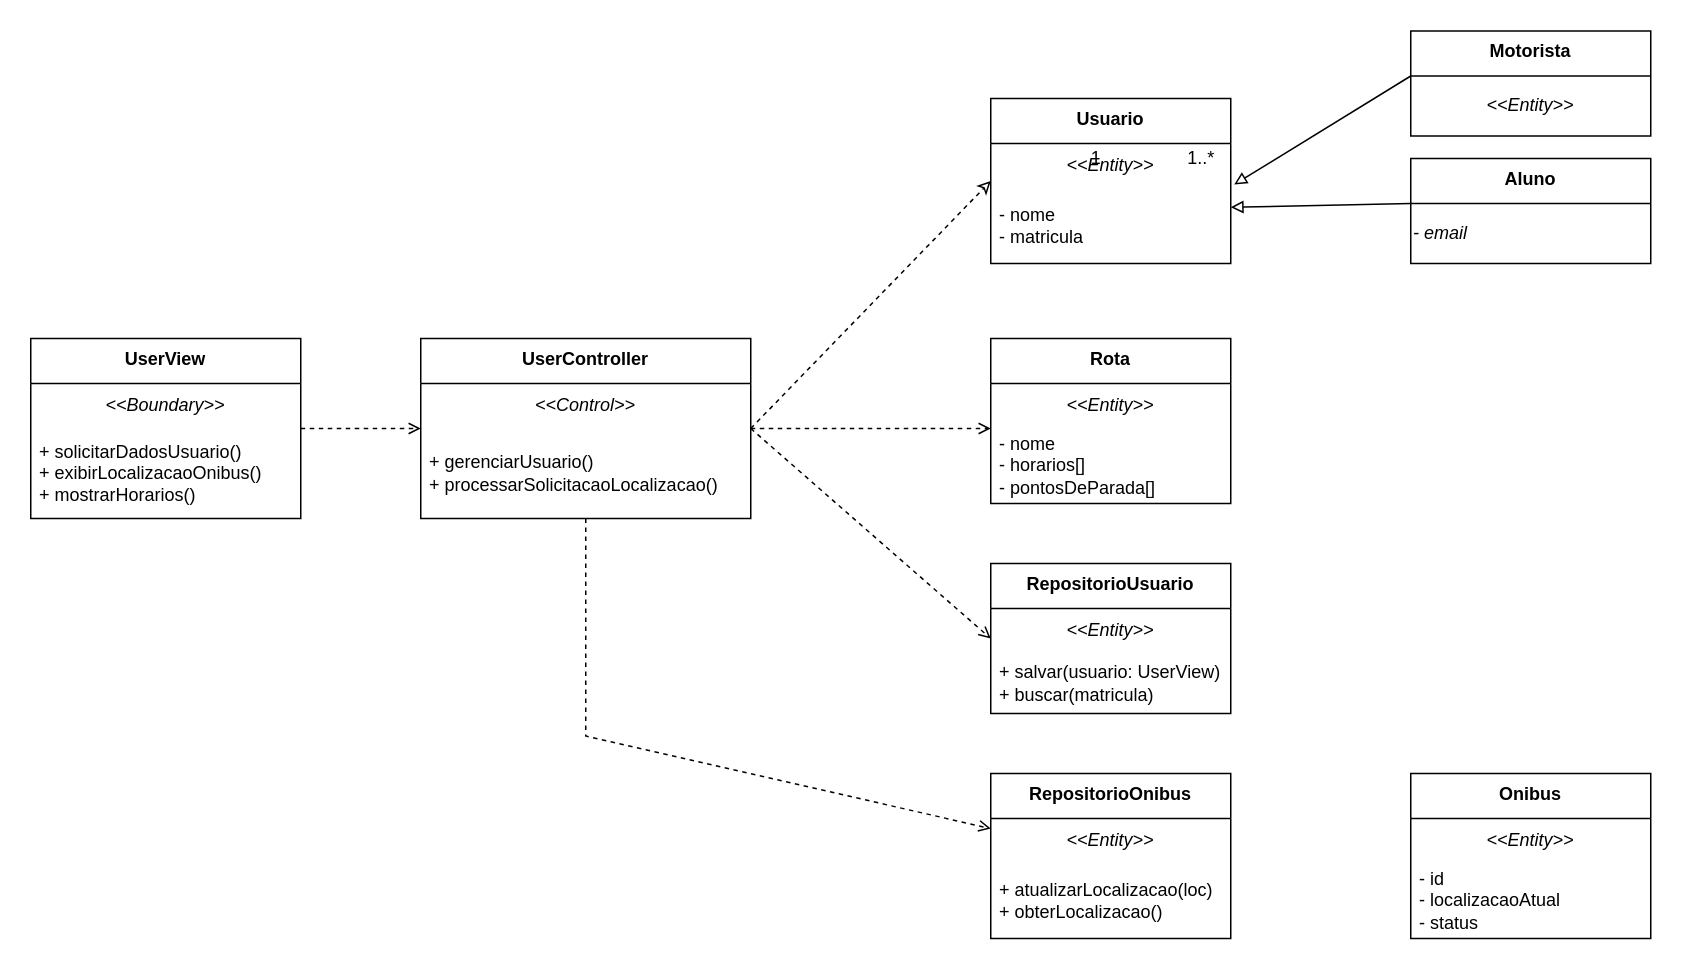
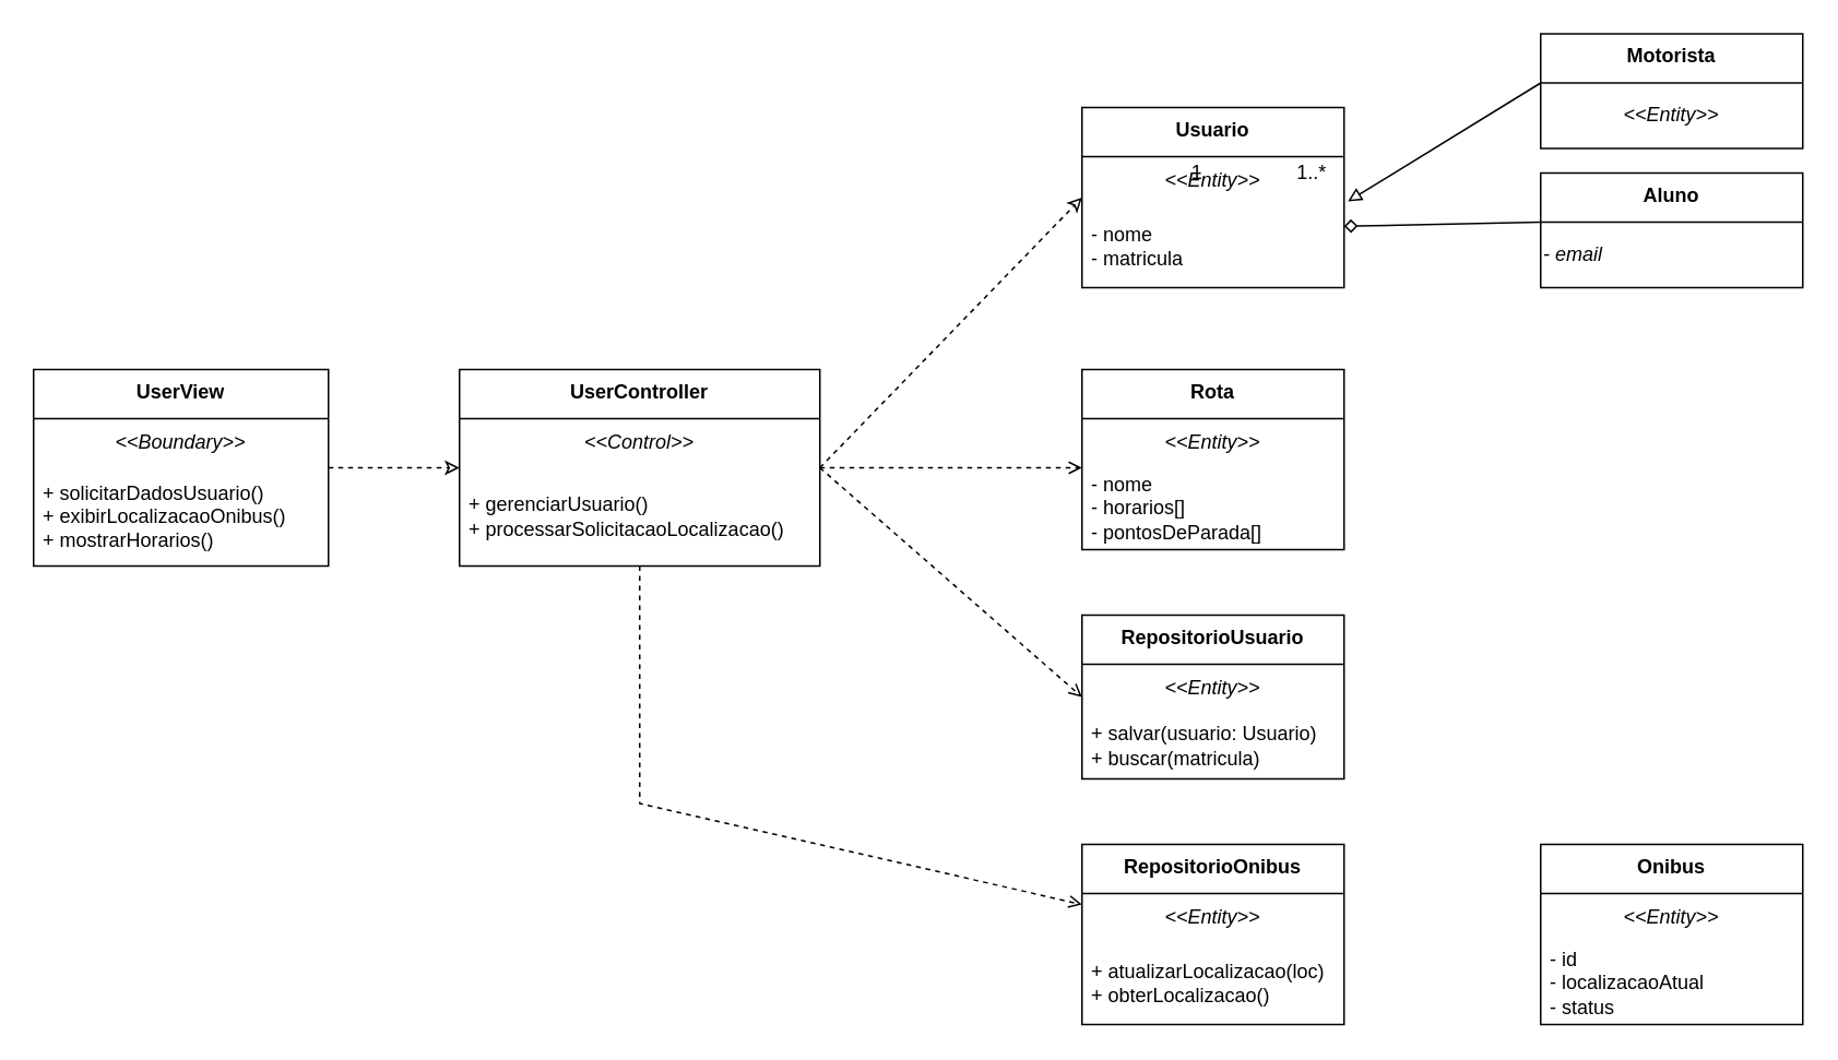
  <mxCell id="0" />
  <mxCell id="1" parent="0" />
  <mxCell id="2" value="UserView" style="swimlane;fontStyle=1;align=center;verticalAlign=top;childLayout=stackLayout;horizontal=1;startSize=30;horizontalStack=0;resizeParent=1;resizeParentMax=0;resizeLast=0;collapsible=0;marginBottom=0;html=1;whiteSpace=wrap;" parent="1" vertex="1"><mxGeometry x="20" y="225" width="180" height="120" as="geometry" /></mxCell>
  <mxCell id="3" value="&lt;i&gt;&amp;lt;&amp;lt;Boundary&amp;gt;&amp;gt;&lt;/i&gt;" style="text;html=1;strokeColor=none;fillColor=none;align=center;verticalAlign=middle;whiteSpace=wrap;rounded=0;" parent="2" vertex="1"><mxGeometry y="30" width="180" height="30" as="geometry" /></mxCell>
  <mxCell id="4" value="+ solicitarDadosUsuario()&lt;br&gt;+ exibirLocalizacaoOnibus()&lt;br&gt;+ mostrarHorarios()" style="text;html=1;strokeColor=none;fillColor=none;align=left;verticalAlign=middle;whiteSpace=wrap;rounded=0;spacingLeft=4;" parent="2" vertex="1"><mxGeometry y="60" width="180" height="60" as="geometry" /></mxCell>
  <mxCell id="5" value="UserController" style="swimlane;fontStyle=1;align=center;verticalAlign=top;childLayout=stackLayout;horizontal=1;startSize=30;horizontalStack=0;resizeParent=1;resizeParentMax=0;resizeLast=0;collapsible=0;marginBottom=0;html=1;whiteSpace=wrap;" parent="1" vertex="1"><mxGeometry x="280" y="225" width="220" height="120" as="geometry" /></mxCell>
  <mxCell id="6" value="&lt;i&gt;&amp;lt;&amp;lt;Control&amp;gt;&amp;gt;&lt;/i&gt;" style="text;html=1;strokeColor=none;fillColor=none;align=center;verticalAlign=middle;whiteSpace=wrap;rounded=0;" parent="5" vertex="1"><mxGeometry y="30" width="220" height="30" as="geometry" /></mxCell>
  <mxCell id="7" value="+ gerenciarUsuario()&lt;br&gt;+ processarSolicitacaoLocalizacao()" style="text;html=1;strokeColor=none;fillColor=none;align=left;verticalAlign=middle;whiteSpace=wrap;rounded=0;spacingLeft=4;" parent="5" vertex="1"><mxGeometry y="60" width="220" height="60" as="geometry" /></mxCell>
  <mxCell id="8" value="Usuario" style="swimlane;fontStyle=1;align=center;verticalAlign=top;childLayout=stackLayout;horizontal=1;startSize=30;horizontalStack=0;resizeParent=1;resizeParentMax=0;resizeLast=0;collapsible=0;marginBottom=0;html=1;whiteSpace=wrap;" parent="1" vertex="1"><mxGeometry x="660" y="65" width="160" height="110" as="geometry" /></mxCell>
  <mxCell id="9" value="&lt;i&gt;&amp;lt;&amp;lt;Entity&amp;gt;&amp;gt;&lt;/i&gt;" style="text;html=1;strokeColor=none;fillColor=none;align=center;verticalAlign=middle;whiteSpace=wrap;rounded=0;" parent="8" vertex="1"><mxGeometry y="30" width="160" height="30" as="geometry" /></mxCell>
  <mxCell id="10" value="- nome&lt;br&gt;- matricula" style="text;html=1;strokeColor=none;fillColor=none;align=left;verticalAlign=middle;whiteSpace=wrap;rounded=0;spacingLeft=4;" parent="8" vertex="1"><mxGeometry y="60" width="160" height="50" as="geometry" /></mxCell>
  <mxCell id="11" value="Aluno" style="swimlane;fontStyle=1;align=center;verticalAlign=top;childLayout=stackLayout;horizontal=1;startSize=30;horizontalStack=0;resizeParent=1;resizeParentMax=0;resizeLast=0;collapsible=0;marginBottom=0;html=1;whiteSpace=wrap;" parent="1" vertex="1"><mxGeometry x="940" y="105" width="160" height="70" as="geometry" /></mxCell>
  <mxCell id="12" value="&lt;i&gt;- email&lt;/i&gt;" style="text;html=1;strokeColor=none;fillColor=none;align=left;verticalAlign=middle;whiteSpace=wrap;rounded=0;" parent="11" vertex="1"><mxGeometry y="30" width="160" height="40" as="geometry" /></mxCell>
  <mxCell id="13" value="Motorista" style="swimlane;fontStyle=1;align=center;verticalAlign=top;childLayout=stackLayout;horizontal=1;startSize=30;horizontalStack=0;resizeParent=1;resizeParentMax=0;resizeLast=0;collapsible=0;marginBottom=0;html=1;whiteSpace=wrap;" parent="1" vertex="1"><mxGeometry x="940" y="20" width="160" height="70" as="geometry" /></mxCell>
  <mxCell id="14" value="&lt;i&gt;&amp;lt;&amp;lt;Entity&amp;gt;&amp;gt;&lt;/i&gt;" style="text;html=1;strokeColor=none;fillColor=none;align=center;verticalAlign=middle;whiteSpace=wrap;rounded=0;" parent="13" vertex="1"><mxGeometry y="30" width="160" height="40" as="geometry" /></mxCell>
  <mxCell id="15" value="Onibus" style="swimlane;fontStyle=1;align=center;verticalAlign=top;childLayout=stackLayout;horizontal=1;startSize=30;horizontalStack=0;resizeParent=1;resizeParentMax=0;resizeLast=0;collapsible=0;marginBottom=0;html=1;whiteSpace=wrap;" parent="1" vertex="1"><mxGeometry x="940" y="515" width="160" height="110" as="geometry" /></mxCell>
  <mxCell id="16" value="&lt;i&gt;&amp;lt;&amp;lt;Entity&amp;gt;&amp;gt;&lt;/i&gt;" style="text;html=1;strokeColor=none;fillColor=none;align=center;verticalAlign=middle;whiteSpace=wrap;rounded=0;" parent="15" vertex="1"><mxGeometry y="30" width="160" height="30" as="geometry" /></mxCell>
  <mxCell id="17" value="- id&lt;br&gt;- localizacaoAtual&lt;br&gt;- status" style="text;html=1;strokeColor=none;fillColor=none;align=left;verticalAlign=middle;whiteSpace=wrap;rounded=0;spacingLeft=4;" parent="15" vertex="1"><mxGeometry y="60" width="160" height="50" as="geometry" /></mxCell>
  <mxCell id="18" value="Rota" style="swimlane;fontStyle=1;align=center;verticalAlign=top;childLayout=stackLayout;horizontal=1;startSize=30;horizontalStack=0;resizeParent=1;resizeParentMax=0;resizeLast=0;collapsible=0;marginBottom=0;html=1;whiteSpace=wrap;" parent="1" vertex="1"><mxGeometry x="660" y="225" width="160" height="110" as="geometry" /></mxCell>
  <mxCell id="19" value="&lt;i&gt;&amp;lt;&amp;lt;Entity&amp;gt;&amp;gt;&lt;/i&gt;" style="text;html=1;strokeColor=none;fillColor=none;align=center;verticalAlign=middle;whiteSpace=wrap;rounded=0;" parent="18" vertex="1"><mxGeometry y="30" width="160" height="30" as="geometry" /></mxCell>
  <mxCell id="20" value="- nome&lt;br&gt;- horarios[]&lt;br&gt;- pontosDeParada[]" style="text;html=1;strokeColor=none;fillColor=none;align=left;verticalAlign=middle;whiteSpace=wrap;rounded=0;spacingLeft=4;" parent="18" vertex="1"><mxGeometry y="60" width="160" height="50" as="geometry" /></mxCell>
  <mxCell id="21" value="RepositorioUsuario" style="swimlane;fontStyle=1;align=center;verticalAlign=top;childLayout=stackLayout;horizontal=1;startSize=30;horizontalStack=0;resizeParent=1;resizeParentMax=0;resizeLast=0;collapsible=0;marginBottom=0;html=1;whiteSpace=wrap;" parent="1" vertex="1"><mxGeometry x="660" y="375" width="160" height="100" as="geometry" /></mxCell>
  <mxCell id="22" value="&lt;i&gt;&amp;lt;&amp;lt;Entity&amp;gt;&amp;gt;&lt;/i&gt;" style="text;html=1;strokeColor=none;fillColor=none;align=center;verticalAlign=middle;whiteSpace=wrap;rounded=0;" parent="21" vertex="1"><mxGeometry y="30" width="160" height="30" as="geometry" /></mxCell>
- <mxCell id="23" value="+ salvar(usuario: UserView)&lt;br&gt;+ buscar(matricula)" style="text;html=1;strokeColor=none;fillColor=none;align=left;verticalAlign=middle;whiteSpace=wrap;rounded=0;spacingLeft=4;" parent="21" vertex="1"><mxGeometry y="60" width="160" height="40" as="geometry" /></mxCell>
+ <mxCell id="23" value="+ salvar(usuario: Usuario)&lt;br&gt;+ buscar(matricula)" style="text;html=1;strokeColor=none;fillColor=none;align=left;verticalAlign=middle;whiteSpace=wrap;rounded=0;spacingLeft=4;" parent="21" vertex="1"><mxGeometry y="60" width="160" height="40" as="geometry" /></mxCell>
  <mxCell id="24" value="RepositorioOnibus" style="swimlane;fontStyle=1;align=center;verticalAlign=top;childLayout=stackLayout;horizontal=1;startSize=30;horizontalStack=0;resizeParent=1;resizeParentMax=0;resizeLast=0;collapsible=0;marginBottom=0;html=1;whiteSpace=wrap;" parent="1" vertex="1"><mxGeometry x="660" y="515" width="160" height="110" as="geometry" /></mxCell>
  <mxCell id="25" value="&lt;i&gt;&amp;lt;&amp;lt;Entity&amp;gt;&amp;gt;&lt;/i&gt;" style="text;html=1;strokeColor=none;fillColor=none;align=center;verticalAlign=middle;whiteSpace=wrap;rounded=0;" parent="24" vertex="1"><mxGeometry y="30" width="160" height="30" as="geometry" /></mxCell>
  <mxCell id="26" value="+ atualizarLocalizacao(loc)&lt;br&gt;+ obterLocalizacao()" style="text;html=1;strokeColor=none;fillColor=none;align=left;verticalAlign=middle;whiteSpace=wrap;rounded=0;spacingLeft=4;" parent="24" vertex="1"><mxGeometry y="60" width="160" height="50" as="geometry" /></mxCell>
- <mxCell id="27" style="endArrow=open;endFill=0;dashed=1;html=1;rounded=0;exitX=1;exitY=0.5;exitDx=0;exitDy=0;entryX=0;entryY=0.5;entryDx=0;entryDy=0;" parent="1" source="2" target="5" edge="1"><mxGeometry relative="1" as="geometry" /></mxCell>
+ <mxCell id="27" style="endArrow=classic;endFill=0;dashed=1;html=1;rounded=0;exitX=1;exitY=0.5;exitDx=0;exitDy=0;entryX=0;entryY=0.5;entryDx=0;entryDy=0;" parent="1" source="2" target="5" edge="1"><mxGeometry relative="1" as="geometry" /></mxCell>
  <mxCell id="28" style="endArrow=classic;endFill=0;dashed=1;html=1;rounded=0;exitX=1;exitY=0.5;exitDx=0;exitDy=0;entryX=0;entryY=0.5;entryDx=0;entryDy=0;" parent="1" source="5" target="8" edge="1"><mxGeometry relative="1" as="geometry" /></mxCell>
  <mxCell id="29" style="endArrow=open;endFill=0;dashed=1;html=1;rounded=0;exitX=1;exitY=0.5;exitDx=0;exitDy=0;entryX=0;entryY=0.5;entryDx=0;entryDy=0;" parent="1" source="5" target="21" edge="1"><mxGeometry relative="1" as="geometry" /></mxCell>
  <mxCell id="30" style="endArrow=open;endFill=0;dashed=1;html=1;rounded=0;" parent="1" source="5" target="24" edge="1"><mxGeometry relative="1" as="geometry"><Array as="points"><mxPoint x="390" y="490" /></Array></mxGeometry></mxCell>
  <mxCell id="31" value="1" style="text;html=1;align=center;verticalAlign=middle;resizable=0;points=[];autosize=1;strokeColor=none;fillColor=none;" parent="1" vertex="1"><mxGeometry x="715" y="90" width="30" height="30" as="geometry" /></mxCell>
  <mxCell id="32" value="1..*" style="text;html=1;align=center;verticalAlign=middle;resizable=0;points=[];autosize=1;strokeColor=none;fillColor=none;" parent="1" vertex="1"><mxGeometry x="780" y="90" width="40" height="30" as="geometry" /></mxCell>
- <mxCell id="33" style="endArrow=block;endFill=0;html=1;rounded=0;exitX=0;exitY=0;exitDx=0;exitDy=0;entryX=1;entryY=0.25;entryDx=0;entryDy=0;" parent="1" source="12" target="10" edge="1"><mxGeometry relative="1" as="geometry"><mxPoint x="830" y="155" as="targetPoint" /></mxGeometry></mxCell>
+ <mxCell id="33" style="endArrow=diamond;endFill=0;html=1;rounded=0;exitX=0;exitY=0;exitDx=0;exitDy=0;entryX=1;entryY=0.25;entryDx=0;entryDy=0;" parent="1" source="12" target="10" edge="1"><mxGeometry relative="1" as="geometry"><mxPoint x="830" y="155" as="targetPoint" /></mxGeometry></mxCell>
  <mxCell id="34" style="endArrow=block;endFill=0;html=1;rounded=0;exitX=0;exitY=0;exitDx=0;exitDy=0;entryX=1.058;entryY=1.078;entryDx=0;entryDy=0;entryPerimeter=0;" parent="1" source="14" target="32" edge="1"><mxGeometry relative="1" as="geometry" /></mxCell>
  <mxCell id="35" style="endArrow=open;endFill=0;dashed=1;html=1;rounded=0;exitX=1;exitY=0;exitDx=0;exitDy=0;entryX=0;entryY=0;entryDx=0;entryDy=0;" edge="1" parent="1" source="7" target="20"><mxGeometry relative="1" as="geometry"><mxPoint x="560" y="345" as="sourcePoint" /><mxPoint x="590" y="305" as="targetPoint" /></mxGeometry></mxCell>
